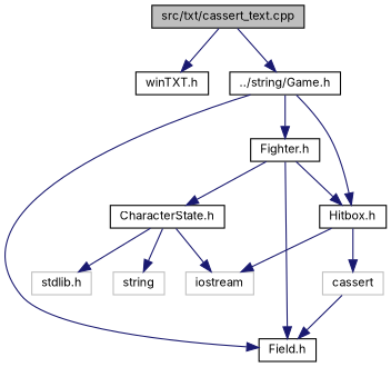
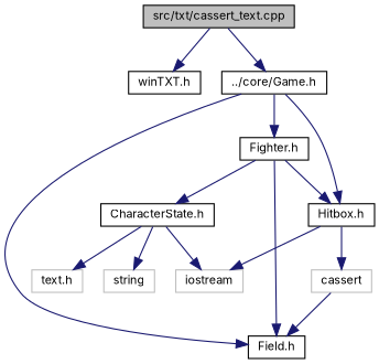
  digraph {
    fontname=Inter
    node [color=black fillcolor=white fontname=Inter fontsize=10 shape=record style=filled]
    edge [color=midnightblue fontname=Inter fontsize=10 labelfontname=Helvetica labelfontsize=10 style=solid]
    n1 [fillcolor=grey75 fontcolor=black height=0.2 label="src/txt/cassert_text.cpp" width=0.4]
    n2 [height=0.2 label="winTXT.h" width=0.4]
-   n3 [height=0.2 label="../string/Game.h" width=0.4]
+   n3 [height=0.2 label="../core/Game.h" width=0.4]
    n4 [height=0.2 label="Fighter.h" width=0.4]
    n5 [height=0.2 label="Field.h" width=0.4]
    n6 [height=0.2 label="Hitbox.h" width=0.4]
    n7 [height=0.2 label="CharacterState.h" width=0.4]
    n8 [color=grey75 height=0.2 label=cassert width=0.4]
    n9 [color=grey75 height=0.2 label=iostream width=0.4]
    n10 [color=grey75 height=0.2 label=string width=0.4]
-   n11 [color=grey75 height=0.2 label="stdlib.h" width=0.4]
+   n11 [color=grey75 height=0.2 label="text.h" width=0.4]
    n1 -> n2
    n1 -> n3
    n3 -> n4
    n3 -> n5
    n3 -> n6
    n4 -> n5
    n4 -> n6
    n4 -> n7
    n6 -> n8
    n6 -> n9
    n7 -> n9
    n7 -> n10
    n7 -> n11
    n8 -> n5
  }
